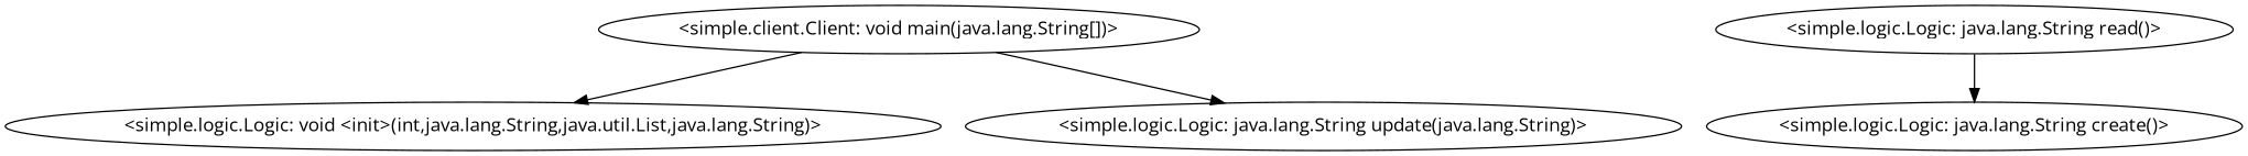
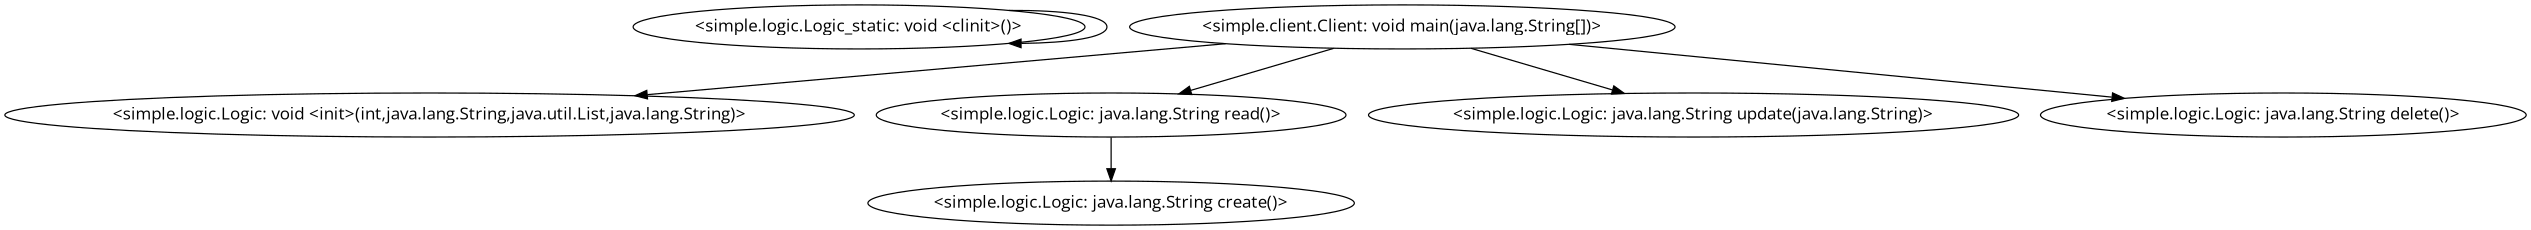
  digraph {
    fontname="Open Sans"
    node [fontname="Open Sans"]
    edge [fontname="Open Sans"]
+   "<simple.logic.Logic_static: void <clinit>()>"
    "<simple.client.Client: void main(java.lang.String[])>"
    "<simple.logic.Logic: void <init>(int,java.lang.String,java.util.List,java.lang.String)>"
    "<simple.logic.Logic: java.lang.String read()>"
    "<simple.logic.Logic: java.lang.String update(java.lang.String)>"
+   "<simple.logic.Logic: java.lang.String delete()>"
    "<simple.logic.Logic: java.lang.String create()>"
+   "<simple.logic.Logic_static: void <clinit>()>" -> "<simple.logic.Logic_static: void <clinit>()>"
    "<simple.client.Client: void main(java.lang.String[])>" -> "<simple.logic.Logic: void <init>(int,java.lang.String,java.util.List,java.lang.String)>"
+   "<simple.client.Client: void main(java.lang.String[])>" -> "<simple.logic.Logic: java.lang.String read()>"
    "<simple.client.Client: void main(java.lang.String[])>" -> "<simple.logic.Logic: java.lang.String update(java.lang.String)>"
+   "<simple.client.Client: void main(java.lang.String[])>" -> "<simple.logic.Logic: java.lang.String delete()>"
    "<simple.logic.Logic: java.lang.String read()>" -> "<simple.logic.Logic: java.lang.String create()>"
  }
